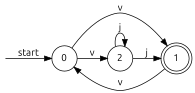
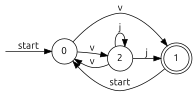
  digraph {
    fontname=Ubuntu
    rankdir=LR
    node [fontname=Ubuntu shape=circle]
    edge [fontname=Ubuntu]
    __start [shape=point style=invis]
    0
    1 [shape=doublecircle]
    2
    __start -> 0 [label=start]
    0 -> 1 [label=v]
    0 -> 2 [label=v]
-   1 -> 0 [label=v]
+   1 -> 0 [label=start]
+   2 -> 0 [label=v]
    2 -> 1 [label=j]
    2 -> 2 [label=j]
  }
